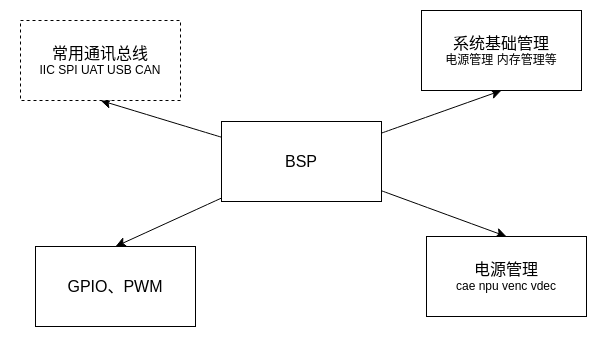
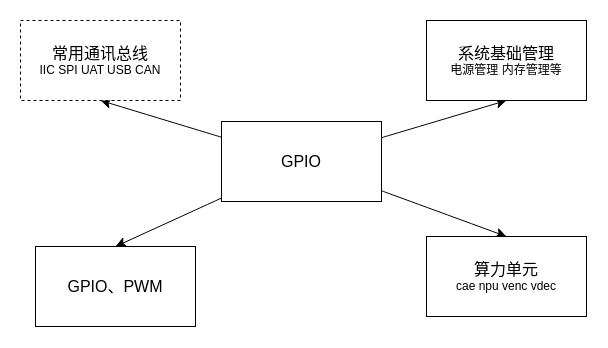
  <mxCell id="0" />
  <mxCell id="1" parent="0" />
  <mxCell id="2" style="edgeStyle=none;curved=1;rounded=0;orthogonalLoop=1;jettySize=auto;html=1;entryX=0.5;entryY=0;entryDx=0;entryDy=0;fontSize=12;startSize=8;endSize=8;" edge="1" parent="1" source="6" target="10"><mxGeometry relative="1" as="geometry" /></mxCell>
  <mxCell id="3" style="edgeStyle=none;curved=1;rounded=0;orthogonalLoop=1;jettySize=auto;html=1;entryX=0.5;entryY=0;entryDx=0;entryDy=0;fontSize=12;startSize=8;endSize=8;" edge="1" parent="1" source="6" target="9"><mxGeometry relative="1" as="geometry" /></mxCell>
  <mxCell id="4" style="edgeStyle=none;curved=1;rounded=0;orthogonalLoop=1;jettySize=auto;html=1;entryX=0.5;entryY=1;entryDx=0;entryDy=0;fontSize=12;startSize=8;endSize=8;" edge="1" parent="1" source="6" target="8"><mxGeometry relative="1" as="geometry" /></mxCell>
  <mxCell id="5" style="edgeStyle=none;curved=1;rounded=0;orthogonalLoop=1;jettySize=auto;html=1;entryX=0.5;entryY=1;entryDx=0;entryDy=0;fontSize=12;startSize=8;endSize=8;" edge="1" parent="1" source="6" target="7"><mxGeometry relative="1" as="geometry" /></mxCell>
- <mxCell id="6" value="&lt;font style=&quot;font-size: 16px;&quot;&gt;BSP&lt;/font&gt;" style="rounded=0;whiteSpace=wrap;html=1;" vertex="1" parent="1"><mxGeometry x="221" y="121" width="160" height="80" as="geometry" /></mxCell>
+ <mxCell id="6" value="&lt;font style=&quot;font-size: 16px;&quot;&gt;GPIO&lt;/font&gt;" style="rounded=0;whiteSpace=wrap;html=1;" vertex="1" parent="1"><mxGeometry x="221" y="121" width="160" height="80" as="geometry" /></mxCell>
  <mxCell id="7" value="&lt;div&gt;&lt;font style=&quot;font-size: 16px;&quot;&gt;常用通讯总线&lt;br&gt;&lt;/font&gt;&lt;/div&gt;IIC SPI UAT USB CAN" style="rounded=0;whiteSpace=wrap;html=1;dashed=1;" vertex="1" parent="1"><mxGeometry x="20" y="20" width="160" height="80" as="geometry" /></mxCell>
- <mxCell id="8" value="&lt;div&gt;&lt;font style=&quot;font-size: 16px;&quot;&gt;系统基础管理&lt;/font&gt;&lt;/div&gt;电源管理 内存管理等" style="rounded=0;whiteSpace=wrap;html=1;" vertex="1" parent="1"><mxGeometry x="421" y="10" width="160" height="80" as="geometry" /></mxCell>
- <mxCell id="9" value="&lt;div&gt;&lt;font style=&quot;font-size: 16px;&quot;&gt;电源管理&lt;/font&gt;&lt;/div&gt;cae npu venc vdec" style="rounded=0;whiteSpace=wrap;html=1;" vertex="1" parent="1"><mxGeometry x="426" y="236" width="160" height="80" as="geometry" /></mxCell>
+ <mxCell id="8" value="&lt;div&gt;&lt;font style=&quot;font-size: 16px;&quot;&gt;系统基础管理&lt;/font&gt;&lt;/div&gt;电源管理 内存管理等" style="rounded=0;whiteSpace=wrap;html=1;" vertex="1" parent="1"><mxGeometry x="426" y="20" width="160" height="80" as="geometry" /></mxCell>
+ <mxCell id="9" value="&lt;div&gt;&lt;font style=&quot;font-size: 16px;&quot;&gt;算力单元&lt;/font&gt;&lt;/div&gt;cae npu venc vdec" style="rounded=0;whiteSpace=wrap;html=1;" vertex="1" parent="1"><mxGeometry x="426" y="236" width="160" height="80" as="geometry" /></mxCell>
  <mxCell id="10" value="&lt;font style=&quot;font-size: 16px;&quot;&gt;GPIO、PWM&lt;/font&gt;" style="rounded=0;whiteSpace=wrap;html=1;" vertex="1" parent="1"><mxGeometry x="35" y="246" width="160" height="80" as="geometry" /></mxCell>
